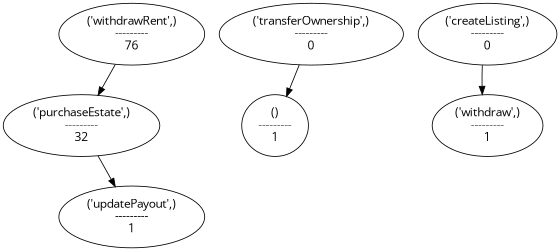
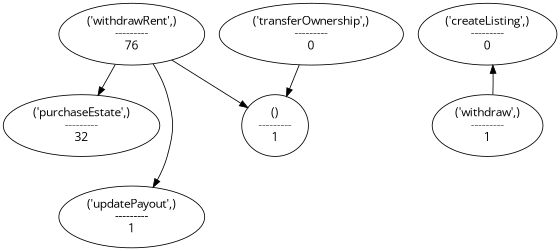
  strict digraph {
    fontname="Open Sans"
    node [fontname="Open Sans"]
    edge [fontname="Open Sans"]
    "('withdrawRent',)\n---------\n76"
    "('purchaseEstate',)\n---------\n32"
    "()\n---------\n1"
    "('updatePayout',)\n---------\n1"
    "('transferOwnership',)\n---------\n0"
    "('createListing',)\n---------\n0"
    "('withdraw',)\n---------\n1"
    "('withdrawRent',)\n---------\n76" -> "('purchaseEstate',)\n---------\n32"
-   "('purchaseEstate',)\n---------\n32" -> "('updatePayout',)\n---------\n1"
+   "('withdrawRent',)\n---------\n76" -> "()\n---------\n1"
+   "('withdrawRent',)\n---------\n76" -> "('updatePayout',)\n---------\n1"
    "('transferOwnership',)\n---------\n0" -> "()\n---------\n1"
-   "('createListing',)\n---------\n0" -> "('withdraw',)\n---------\n1"
+   "('withdraw',)\n---------\n1" -> "('createListing',)\n---------\n0"
  }
